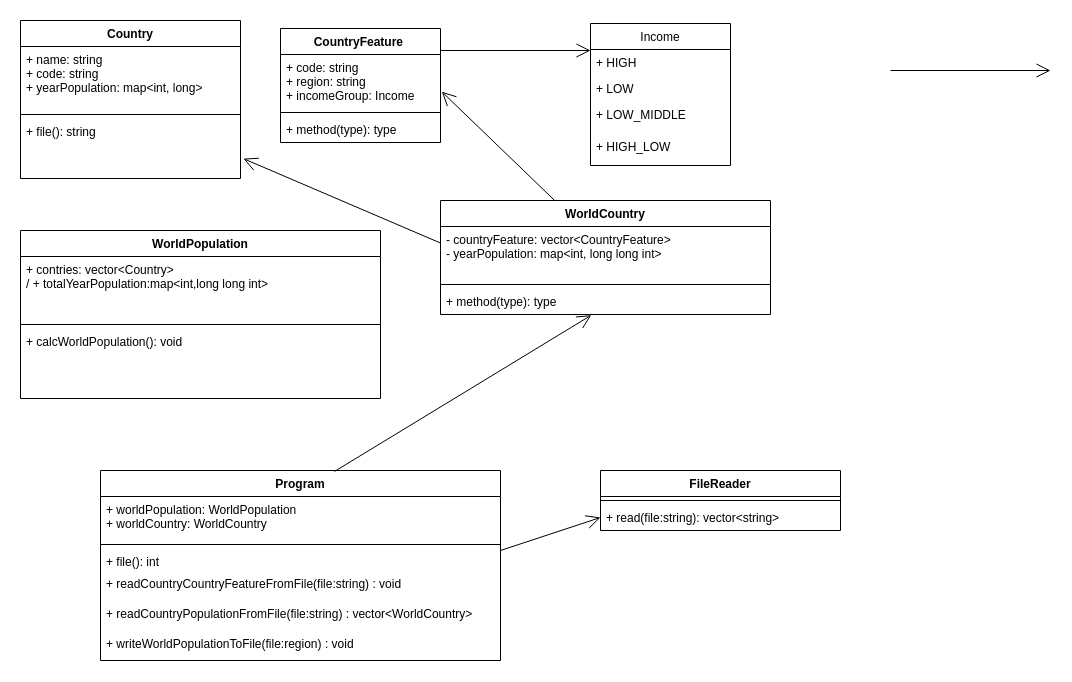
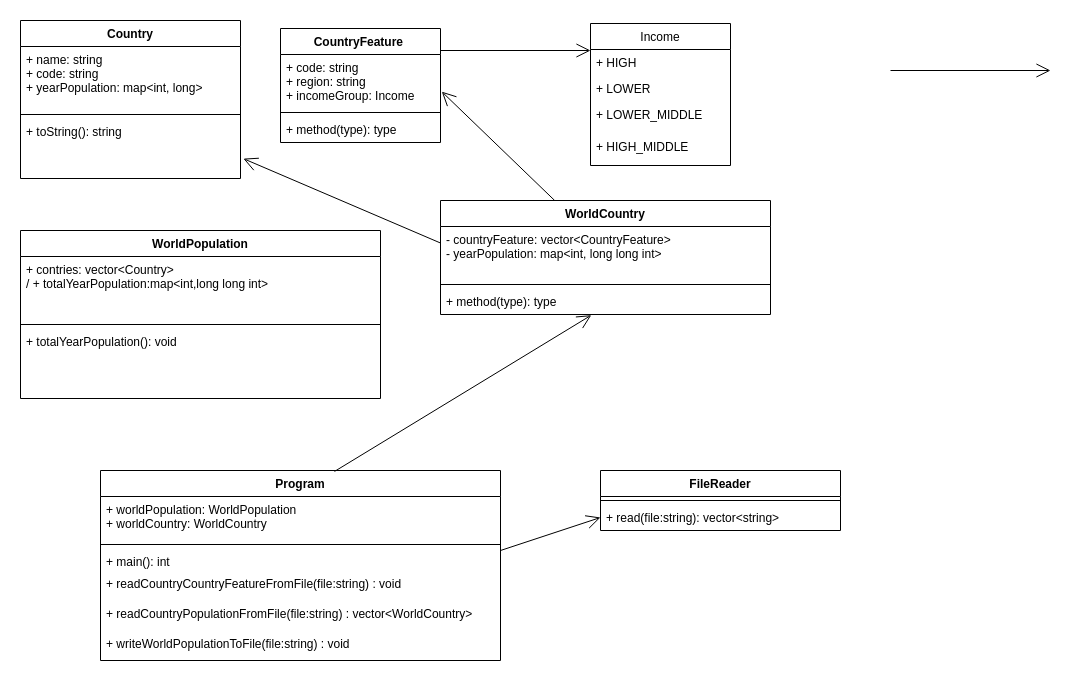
  <mxCell id="0" />
  <mxCell id="1" parent="0" />
  <mxCell id="2" value="Country" style="swimlane;fontStyle=1;align=center;verticalAlign=top;childLayout=stackLayout;horizontal=1;startSize=26;horizontalStack=0;resizeParent=1;resizeParentMax=0;resizeLast=0;collapsible=1;marginBottom=0;" vertex="1" parent="1"><mxGeometry x="20" y="20" width="220" height="158" as="geometry" /></mxCell>
  <mxCell id="3" value="+ name: string&#10;+ code: string&#10;+ yearPopulation: map&lt;int, long&gt;" style="text;strokeColor=none;fillColor=none;align=left;verticalAlign=top;spacingLeft=4;spacingRight=4;overflow=hidden;rotatable=0;points=[[0,0.5],[1,0.5]];portConstraint=eastwest;" vertex="1" parent="2"><mxGeometry y="26" width="220" height="64" as="geometry" /></mxCell>
  <mxCell id="4" value="" style="line;strokeWidth=1;fillColor=none;align=left;verticalAlign=middle;spacingTop=-1;spacingLeft=3;spacingRight=3;rotatable=0;labelPosition=right;points=[];portConstraint=eastwest;strokeColor=inherit;" vertex="1" parent="2"><mxGeometry y="90" width="220" height="8" as="geometry" /></mxCell>
- <mxCell id="5" value="+ file(): string" style="text;strokeColor=none;fillColor=none;align=left;verticalAlign=top;spacingLeft=4;spacingRight=4;overflow=hidden;rotatable=0;points=[[0,0.5],[1,0.5]];portConstraint=eastwest;" vertex="1" parent="2"><mxGeometry y="98" width="220" height="60" as="geometry" /></mxCell>
+ <mxCell id="5" value="+ toString(): string" style="text;strokeColor=none;fillColor=none;align=left;verticalAlign=top;spacingLeft=4;spacingRight=4;overflow=hidden;rotatable=0;points=[[0,0.5],[1,0.5]];portConstraint=eastwest;" vertex="1" parent="2"><mxGeometry y="98" width="220" height="60" as="geometry" /></mxCell>
  <mxCell id="6" value="WorldPopulation" style="swimlane;fontStyle=1;align=center;verticalAlign=top;childLayout=stackLayout;horizontal=1;startSize=26;horizontalStack=0;resizeParent=1;resizeParentMax=0;resizeLast=0;collapsible=1;marginBottom=0;" vertex="1" parent="1"><mxGeometry x="20" y="230" width="360" height="168" as="geometry" /></mxCell>
  <mxCell id="7" value="+ contries: vector&lt;Country&gt;&#10;/ + totalYearPopulation:map&lt;int,long long int&gt;" style="text;strokeColor=none;fillColor=none;align=left;verticalAlign=top;spacingLeft=4;spacingRight=4;overflow=hidden;rotatable=0;points=[[0,0.5],[1,0.5]];portConstraint=eastwest;" vertex="1" parent="6"><mxGeometry y="26" width="360" height="64" as="geometry" /></mxCell>
  <mxCell id="8" value="" style="line;strokeWidth=1;fillColor=none;align=left;verticalAlign=middle;spacingTop=-1;spacingLeft=3;spacingRight=3;rotatable=0;labelPosition=right;points=[];portConstraint=eastwest;strokeColor=inherit;" vertex="1" parent="6"><mxGeometry y="90" width="360" height="8" as="geometry" /></mxCell>
- <mxCell id="9" value="+ calcWorldPopulation(): void&#10;" style="text;strokeColor=none;fillColor=none;align=left;verticalAlign=top;spacingLeft=4;spacingRight=4;overflow=hidden;rotatable=0;points=[[0,0.5],[1,0.5]];portConstraint=eastwest;" vertex="1" parent="6"><mxGeometry y="98" width="360" height="70" as="geometry" /></mxCell>
+ <mxCell id="9" value="+ totalYearPopulation(): void&#10;" style="text;strokeColor=none;fillColor=none;align=left;verticalAlign=top;spacingLeft=4;spacingRight=4;overflow=hidden;rotatable=0;points=[[0,0.5],[1,0.5]];portConstraint=eastwest;" vertex="1" parent="6"><mxGeometry y="98" width="360" height="70" as="geometry" /></mxCell>
  <mxCell id="10" value="CountryFeature " style="swimlane;fontStyle=1;align=center;verticalAlign=top;childLayout=stackLayout;horizontal=1;startSize=26;horizontalStack=0;resizeParent=1;resizeParentMax=0;resizeLast=0;collapsible=1;marginBottom=0;" vertex="1" parent="1"><mxGeometry x="280" y="28" width="160" height="114" as="geometry" /></mxCell>
  <mxCell id="11" value="+ code: string&#10;+ region: string&#10;+ incomeGroup: Income&#10;" style="text;strokeColor=none;fillColor=none;align=left;verticalAlign=top;spacingLeft=4;spacingRight=4;overflow=hidden;rotatable=0;points=[[0,0.5],[1,0.5]];portConstraint=eastwest;" vertex="1" parent="10"><mxGeometry y="26" width="160" height="54" as="geometry" /></mxCell>
  <mxCell id="12" value="" style="line;strokeWidth=1;fillColor=none;align=left;verticalAlign=middle;spacingTop=-1;spacingLeft=3;spacingRight=3;rotatable=0;labelPosition=right;points=[];portConstraint=eastwest;strokeColor=inherit;" vertex="1" parent="10"><mxGeometry y="80" width="160" height="8" as="geometry" /></mxCell>
  <mxCell id="13" value="+ method(type): type" style="text;strokeColor=none;fillColor=none;align=left;verticalAlign=top;spacingLeft=4;spacingRight=4;overflow=hidden;rotatable=0;points=[[0,0.5],[1,0.5]];portConstraint=eastwest;" vertex="1" parent="10"><mxGeometry y="88" width="160" height="26" as="geometry" /></mxCell>
  <mxCell id="14" value="WorldCountry" style="swimlane;fontStyle=1;align=center;verticalAlign=top;childLayout=stackLayout;horizontal=1;startSize=26;horizontalStack=0;resizeParent=1;resizeParentMax=0;resizeLast=0;collapsible=1;marginBottom=0;" vertex="1" parent="1"><mxGeometry x="440" y="200" width="330" height="114" as="geometry" /></mxCell>
  <mxCell id="15" value="- countryFeature: vector&lt;CountryFeature&gt;&#10;- yearPopulation: map&lt;int, long long int&gt;" style="text;strokeColor=none;fillColor=none;align=left;verticalAlign=top;spacingLeft=4;spacingRight=4;overflow=hidden;rotatable=0;points=[[0,0.5],[1,0.5]];portConstraint=eastwest;" vertex="1" parent="14"><mxGeometry y="26" width="330" height="54" as="geometry" /></mxCell>
  <mxCell id="16" value="" style="line;strokeWidth=1;fillColor=none;align=left;verticalAlign=middle;spacingTop=-1;spacingLeft=3;spacingRight=3;rotatable=0;labelPosition=right;points=[];portConstraint=eastwest;strokeColor=inherit;" vertex="1" parent="14"><mxGeometry y="80" width="330" height="8" as="geometry" /></mxCell>
  <mxCell id="17" value="+ method(type): type" style="text;strokeColor=none;fillColor=none;align=left;verticalAlign=top;spacingLeft=4;spacingRight=4;overflow=hidden;rotatable=0;points=[[0,0.5],[1,0.5]];portConstraint=eastwest;" vertex="1" parent="14"><mxGeometry y="88" width="330" height="26" as="geometry" /></mxCell>
  <mxCell id="18" value="" style="endArrow=open;endFill=1;endSize=12;html=1;rounded=0;exitX=0.346;exitY=0;exitDx=0;exitDy=0;exitPerimeter=0;entryX=1.008;entryY=0.688;entryDx=0;entryDy=0;entryPerimeter=0;" edge="1" parent="1" source="14" target="11"><mxGeometry width="160" relative="1" as="geometry"><mxPoint x="490" y="120" as="sourcePoint" /><mxPoint x="650" y="120" as="targetPoint" /></mxGeometry></mxCell>
  <mxCell id="19" value="Program" style="swimlane;fontStyle=1;align=center;verticalAlign=top;childLayout=stackLayout;horizontal=1;startSize=26;horizontalStack=0;resizeParent=1;resizeParentMax=0;resizeLast=0;collapsible=1;marginBottom=0;" vertex="1" parent="1"><mxGeometry x="100" y="470" width="400" height="190" as="geometry" /></mxCell>
  <mxCell id="20" value="+ worldPopulation: WorldPopulation&#10;+ worldCountry: WorldCountry" style="text;strokeColor=none;fillColor=none;align=left;verticalAlign=top;spacingLeft=4;spacingRight=4;overflow=hidden;rotatable=0;points=[[0,0.5],[1,0.5]];portConstraint=eastwest;" vertex="1" parent="19"><mxGeometry y="26" width="400" height="44" as="geometry" /></mxCell>
  <mxCell id="21" value="" style="line;strokeWidth=1;fillColor=none;align=left;verticalAlign=middle;spacingTop=-1;spacingLeft=3;spacingRight=3;rotatable=0;labelPosition=right;points=[];portConstraint=eastwest;strokeColor=inherit;" vertex="1" parent="19"><mxGeometry y="70" width="400" height="8" as="geometry" /></mxCell>
- <mxCell id="22" value="+ file(): int" style="text;strokeColor=none;fillColor=none;align=left;verticalAlign=top;spacingLeft=4;spacingRight=4;overflow=hidden;rotatable=0;points=[[0,0.5],[1,0.5]];portConstraint=eastwest;" vertex="1" parent="19"><mxGeometry y="78" width="400" height="22" as="geometry" /></mxCell>
+ <mxCell id="22" value="+ main(): int" style="text;strokeColor=none;fillColor=none;align=left;verticalAlign=top;spacingLeft=4;spacingRight=4;overflow=hidden;rotatable=0;points=[[0,0.5],[1,0.5]];portConstraint=eastwest;" vertex="1" parent="19"><mxGeometry y="78" width="400" height="22" as="geometry" /></mxCell>
  <mxCell id="23" value="+ readCountryCountryFeatureFromFile(file:string) : void" style="text;strokeColor=none;fillColor=none;align=left;verticalAlign=top;spacingLeft=4;spacingRight=4;overflow=hidden;rotatable=0;points=[[0,0.5],[1,0.5]];portConstraint=eastwest;" vertex="1" parent="19"><mxGeometry y="100" width="400" height="30" as="geometry" /></mxCell>
  <mxCell id="24" value="+ readCountryPopulationFromFile(file:string) : vector&lt;WorldCountry&gt;" style="text;strokeColor=none;fillColor=none;align=left;verticalAlign=top;spacingLeft=4;spacingRight=4;overflow=hidden;rotatable=0;points=[[0,0.5],[1,0.5]];portConstraint=eastwest;" vertex="1" parent="19"><mxGeometry y="130" width="400" height="30" as="geometry" /></mxCell>
- <mxCell id="25" value="+ writeWorldPopulationToFile(file:region) : void " style="text;strokeColor=none;fillColor=none;align=left;verticalAlign=top;spacingLeft=4;spacingRight=4;overflow=hidden;rotatable=0;points=[[0,0.5],[1,0.5]];portConstraint=eastwest;" vertex="1" parent="19"><mxGeometry y="160" width="400" height="30" as="geometry" /></mxCell>
+ <mxCell id="25" value="+ writeWorldPopulationToFile(file:string) : void " style="text;strokeColor=none;fillColor=none;align=left;verticalAlign=top;spacingLeft=4;spacingRight=4;overflow=hidden;rotatable=0;points=[[0,0.5],[1,0.5]];portConstraint=eastwest;" vertex="1" parent="19"><mxGeometry y="160" width="400" height="30" as="geometry" /></mxCell>
  <mxCell id="26" value="" style="endArrow=open;endFill=1;endSize=12;html=1;rounded=0;exitX=0.585;exitY=0.005;exitDx=0;exitDy=0;exitPerimeter=0;entryX=0.457;entryY=1.026;entryDx=0;entryDy=0;entryPerimeter=0;" edge="1" parent="1" source="19" target="17"><mxGeometry width="160" relative="1" as="geometry"><mxPoint x="480" y="390" as="sourcePoint" /><mxPoint x="640" y="390" as="targetPoint" /></mxGeometry></mxCell>
  <mxCell id="27" value="FileReader" style="swimlane;fontStyle=1;align=center;verticalAlign=top;childLayout=stackLayout;horizontal=1;startSize=26;horizontalStack=0;resizeParent=1;resizeParentMax=0;resizeLast=0;collapsible=1;marginBottom=0;" vertex="1" parent="1"><mxGeometry x="600" y="470" width="240" height="60" as="geometry" /></mxCell>
  <mxCell id="28" value="" style="line;strokeWidth=1;fillColor=none;align=left;verticalAlign=middle;spacingTop=-1;spacingLeft=3;spacingRight=3;rotatable=0;labelPosition=right;points=[];portConstraint=eastwest;strokeColor=inherit;" vertex="1" parent="27"><mxGeometry y="26" width="240" height="8" as="geometry" /></mxCell>
  <mxCell id="29" value="+ read(file:string): vector&lt;string&gt;" style="text;strokeColor=none;fillColor=none;align=left;verticalAlign=top;spacingLeft=4;spacingRight=4;overflow=hidden;rotatable=0;points=[[0,0.5],[1,0.5]];portConstraint=eastwest;" vertex="1" parent="27"><mxGeometry y="34" width="240" height="26" as="geometry" /></mxCell>
  <mxCell id="30" value="" style="endArrow=open;endFill=1;endSize=12;html=1;rounded=0;entryX=0;entryY=0.5;entryDx=0;entryDy=0;" edge="1" parent="1" target="29"><mxGeometry width="160" relative="1" as="geometry"><mxPoint x="500" y="550" as="sourcePoint" /><mxPoint x="660" y="550" as="targetPoint" /></mxGeometry></mxCell>
  <mxCell id="31" value="Income" style="swimlane;fontStyle=0;childLayout=stackLayout;horizontal=1;startSize=26;fillColor=none;horizontalStack=0;resizeParent=1;resizeParentMax=0;resizeLast=0;collapsible=1;marginBottom=0;" vertex="1" parent="1"><mxGeometry x="590" y="23" width="140" height="142" as="geometry" /></mxCell>
  <mxCell id="32" value="+ HIGH" style="text;strokeColor=none;fillColor=none;align=left;verticalAlign=top;spacingLeft=4;spacingRight=4;overflow=hidden;rotatable=0;points=[[0,0.5],[1,0.5]];portConstraint=eastwest;" vertex="1" parent="31"><mxGeometry y="26" width="140" height="26" as="geometry" /></mxCell>
- <mxCell id="33" value="+ LOW" style="text;strokeColor=none;fillColor=none;align=left;verticalAlign=top;spacingLeft=4;spacingRight=4;overflow=hidden;rotatable=0;points=[[0,0.5],[1,0.5]];portConstraint=eastwest;" vertex="1" parent="31"><mxGeometry y="52" width="140" height="26" as="geometry" /></mxCell>
- <mxCell id="34" value="+ LOW_MIDDLE" style="text;strokeColor=none;fillColor=none;align=left;verticalAlign=top;spacingLeft=4;spacingRight=4;overflow=hidden;rotatable=0;points=[[0,0.5],[1,0.5]];portConstraint=eastwest;" vertex="1" parent="31"><mxGeometry y="78" width="140" height="32" as="geometry" /></mxCell>
- <mxCell id="35" value="+ HIGH_LOW " style="text;strokeColor=none;fillColor=none;align=left;verticalAlign=top;spacingLeft=4;spacingRight=4;overflow=hidden;rotatable=0;points=[[0,0.5],[1,0.5]];portConstraint=eastwest;" vertex="1" parent="31"><mxGeometry y="110" width="140" height="32" as="geometry" /></mxCell>
+ <mxCell id="33" value="+ LOWER" style="text;strokeColor=none;fillColor=none;align=left;verticalAlign=top;spacingLeft=4;spacingRight=4;overflow=hidden;rotatable=0;points=[[0,0.5],[1,0.5]];portConstraint=eastwest;" vertex="1" parent="31"><mxGeometry y="52" width="140" height="26" as="geometry" /></mxCell>
+ <mxCell id="34" value="+ LOWER_MIDDLE" style="text;strokeColor=none;fillColor=none;align=left;verticalAlign=top;spacingLeft=4;spacingRight=4;overflow=hidden;rotatable=0;points=[[0,0.5],[1,0.5]];portConstraint=eastwest;" vertex="1" parent="31"><mxGeometry y="78" width="140" height="32" as="geometry" /></mxCell>
+ <mxCell id="35" value="+ HIGH_MIDDLE " style="text;strokeColor=none;fillColor=none;align=left;verticalAlign=top;spacingLeft=4;spacingRight=4;overflow=hidden;rotatable=0;points=[[0,0.5],[1,0.5]];portConstraint=eastwest;" vertex="1" parent="31"><mxGeometry y="110" width="140" height="32" as="geometry" /></mxCell>
  <mxCell id="36" value="" style="endArrow=open;endFill=1;endSize=12;html=1;rounded=0;" edge="1" parent="1"><mxGeometry width="160" relative="1" as="geometry"><mxPoint x="440" y="50" as="sourcePoint" /><mxPoint x="590" y="50" as="targetPoint" /></mxGeometry></mxCell>
  <mxCell id="37" value="" style="endArrow=open;endFill=1;endSize=12;html=1;rounded=0;" edge="1" parent="1"><mxGeometry width="160" relative="1" as="geometry"><mxPoint x="890" y="70" as="sourcePoint" /><mxPoint x="1050" y="70" as="targetPoint" /></mxGeometry></mxCell>
  <mxCell id="38" value="" style="endArrow=open;endFill=1;endSize=12;html=1;rounded=0;exitX=0;exitY=0.306;exitDx=0;exitDy=0;exitPerimeter=0;entryX=1.013;entryY=0.669;entryDx=0;entryDy=0;entryPerimeter=0;" edge="1" parent="1" source="15" target="5"><mxGeometry width="160" relative="1" as="geometry"><mxPoint x="305" y="178" as="sourcePoint" /><mxPoint x="465" y="178" as="targetPoint" /></mxGeometry></mxCell>
